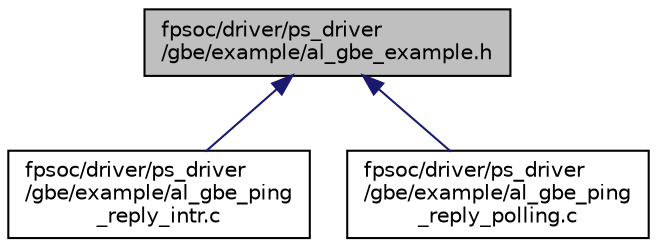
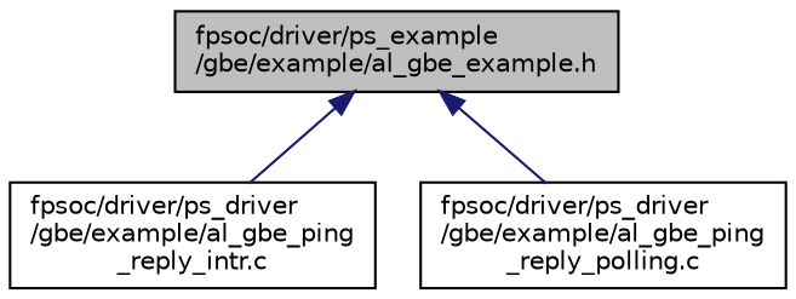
  digraph {
    node [color=black fillcolor=white fontname=Helvetica fontsize=10 shape=record style=filled]
    edge [color=midnightblue dir=back fontname=Helvetica fontsize=10 labelfontname=Helvetica labelfontsize=10 style=solid]
-   n1 [fillcolor=grey75 fontcolor=black height=0.2 label="fpsoc/driver/ps_driver\l/gbe/example/al_gbe_example.h" width=0.4]
+   n1 [fillcolor=grey75 fontcolor=black height=0.2 label="fpsoc/driver/ps_example\l/gbe/example/al_gbe_example.h" width=0.4]
    n2 [height=0.2 label="fpsoc/driver/ps_driver\l/gbe/example/al_gbe_ping\l_reply_intr.c" width=0.4]
    n3 [height=0.2 label="fpsoc/driver/ps_driver\l/gbe/example/al_gbe_ping\l_reply_polling.c" width=0.4]
    n1 -> n2
    n1 -> n3
  }
